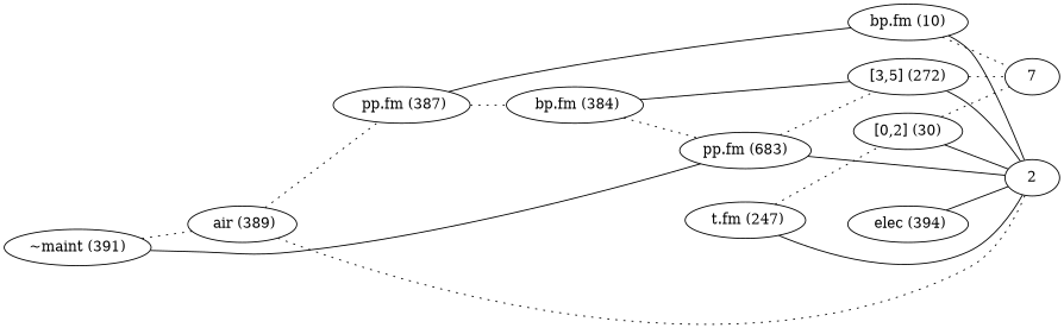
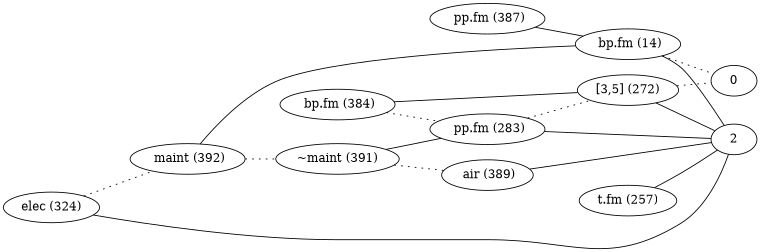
  graph {
    rankdir=LR
-   n1 [label=7]
+   n1 [label=0]
    n2 [label=2]
-   n3 [label="[0,2] (30)"]
-   n4 [label=" t.fm (247)"]
+   n4 [label="t.fm (257)"]
    n5 [label="[3,5] (272)"]
    n6 [label=" bp.fm (384)"]
-   n7 [label="pp.fm (683)"]
-   n8 [label="bp.fm (10)"]
+   n7 [label=" pp.fm (283)"]
+   n8 [label=" bp.fm (14)"]
    n9 [label=" pp.fm (387)"]
    n10 [label=" air (389)"]
    n11 [label="~maint (391)"]
-   n13 [label=" elec (394)"]
-   n3 -- n1 [style=dotted]
-   n3 -- n2
+   n12 [label=" maint (392)"]
+   n13 [label="elec (324)"]
    n4 -- n2
-   n4 -- n3 [style=dotted]
    n5 -- n1 [style=dotted]
    n5 -- n2
    n6 -- n5
    n6 -- n7 [style=dotted]
    n7 -- n2
    n7 -- n5 [style=dotted]
    n8 -- n1 [style=dotted]
    n8 -- n2
-   n9 -- n6 [style=dotted]
    n9 -- n8
-   n10 -- n2 [style=dotted]
-   n10 -- n9 [style=dotted]
+   n10 -- n2
    n11 -- n7
    n11 -- n10 [style=dotted]
+   n12 -- n8
+   n12 -- n11 [style=dotted]
    n13 -- n2
+   n13 -- n12 [style=dotted]
  }
